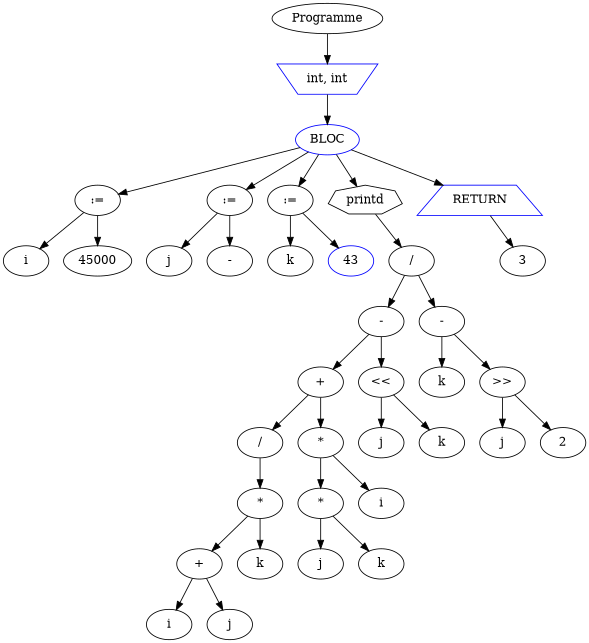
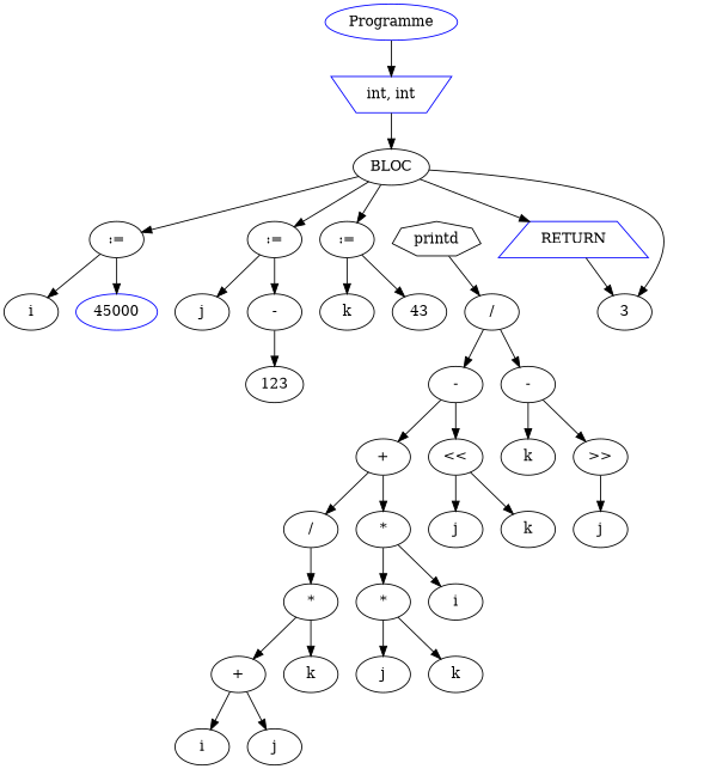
  digraph {
-   n1 [label=Programme]
+   n1 [label=Programme color=blue]
    n2 [color=blue label="int, int" shape=invtrapezium]
-   n3 [label=BLOC color=blue]
+   n3 [label=BLOC]
    n4 [label=":="]
    n5 [label=":="]
    n6 [label=":="]
    n7 [label=printd shape=septagon]
    n8 [color=blue label=RETURN shape=trapezium]
    n9 [label=i]
-   n10 [label=45000]
+   n10 [label=45000 color=blue]
    n11 [label=j]
    n12 [label="-"]
    n13 [label=k]
-   n14 [label=43 color=blue]
+   n14 [label=43]
    n15 [label="/"]
    n16 [label=3]
+   n17 [label=123]
    n18 [label="-"]
    n19 [label="-"]
    n20 [label="+"]
    n21 [label="<<"]
    n22 [label=k]
    n23 [label=">>"]
    n24 [label="/"]
    n25 [label="*"]
    n26 [label=j]
    n27 [label=k]
    n28 [label="*"]
    n29 [label="*"]
    n30 [label=i]
    n31 [label="+"]
    n32 [label=k]
    n33 [label=i]
    n34 [label=j]
    n35 [label=j]
    n36 [label=k]
    n37 [label=j]
-   n38 [label=2]
    n1 -> n2
    n2 -> n3
    n3 -> n4
    n3 -> n5
    n3 -> n6
-   n3 -> n7
+   n3 -> n16
    n3 -> n8
    n4 -> n9
    n4 -> n10
    n5 -> n11
    n5 -> n12
    n6 -> n13
    n6 -> n14
    n7 -> n15
    n8 -> n16
+   n12 -> n17
    n15 -> n18
    n15 -> n19
    n18 -> n20
    n18 -> n21
    n19 -> n22
    n19 -> n23
    n20 -> n24
    n20 -> n25
    n21 -> n26
    n21 -> n27
    n23 -> n37
-   n23 -> n38
    n24 -> n28
    n25 -> n29
    n25 -> n30
    n28 -> n31
    n28 -> n32
    n29 -> n35
    n29 -> n36
    n31 -> n33
    n31 -> n34
  }
